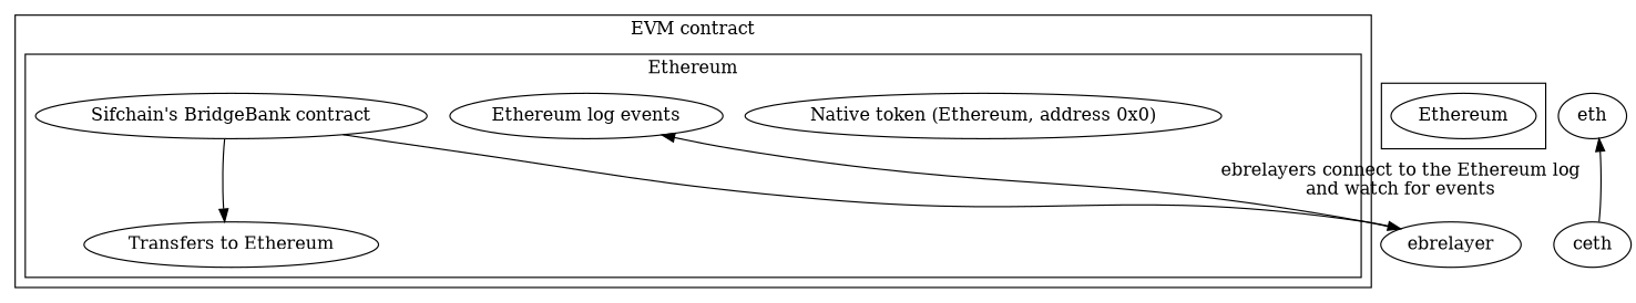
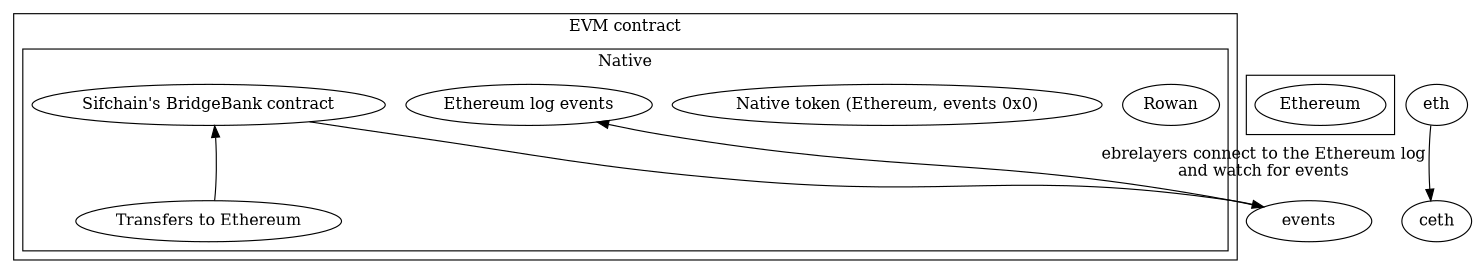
  digraph {
-   n2 [label="Native token (Ethereum, address 0x0)"]
+   n1 [label=Rowan]
+   n2 [label="Native token (Ethereum, events 0x0)"]
    n3 [label="Sifchain's BridgeBank contract"]
    n4 [label="Ethereum log events"]
    n5 [label="Transfers to Ethereum"]
    n6 [label=Ethereum]
-   ebrelayer
+   ebrelayer [label=events]
    eth
    ceth
    subgraph cluster_1 {
      label="EVM contract"
      subgraph cluster_2 {
-       label=Ethereum
+       label=Native
+       n1
        n2
        n3
        n4
        n5
      }
    }
    subgraph cluster_3 {
      n6
    }
    n3 -> ebrelayer
-   n3 -> n5
+   n5 -> n3
    ebrelayer -> n4 [label="ebrelayers connect to the Ethereum log\nand watch for events"]
-   ceth -> eth
+   eth -> ceth
  }
